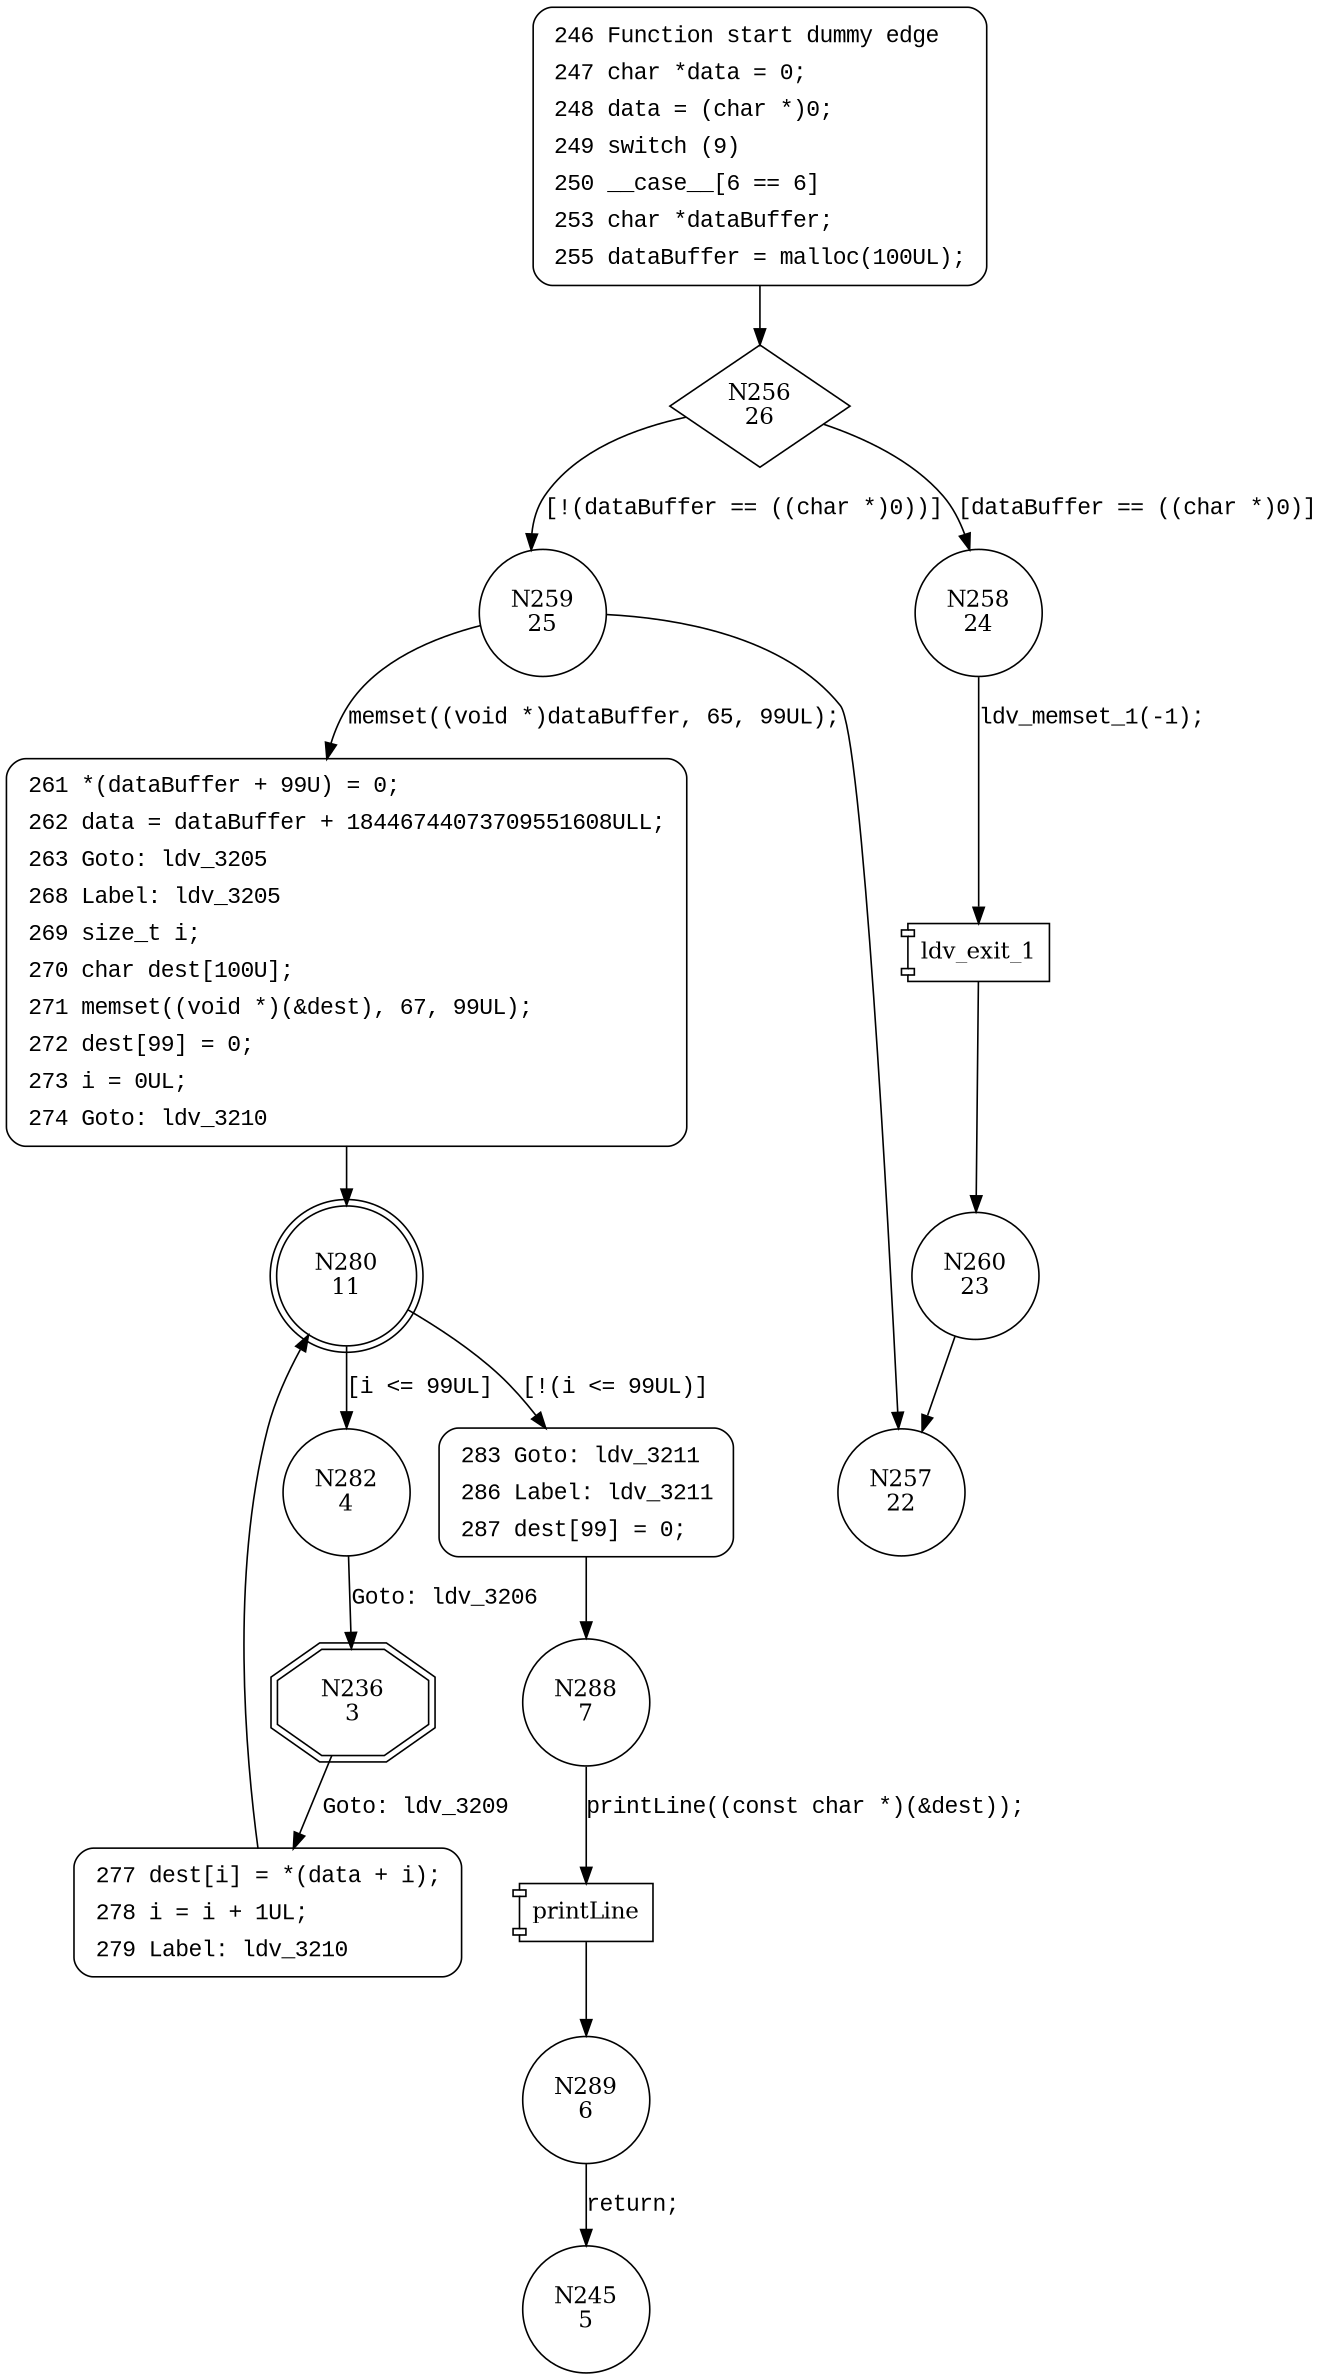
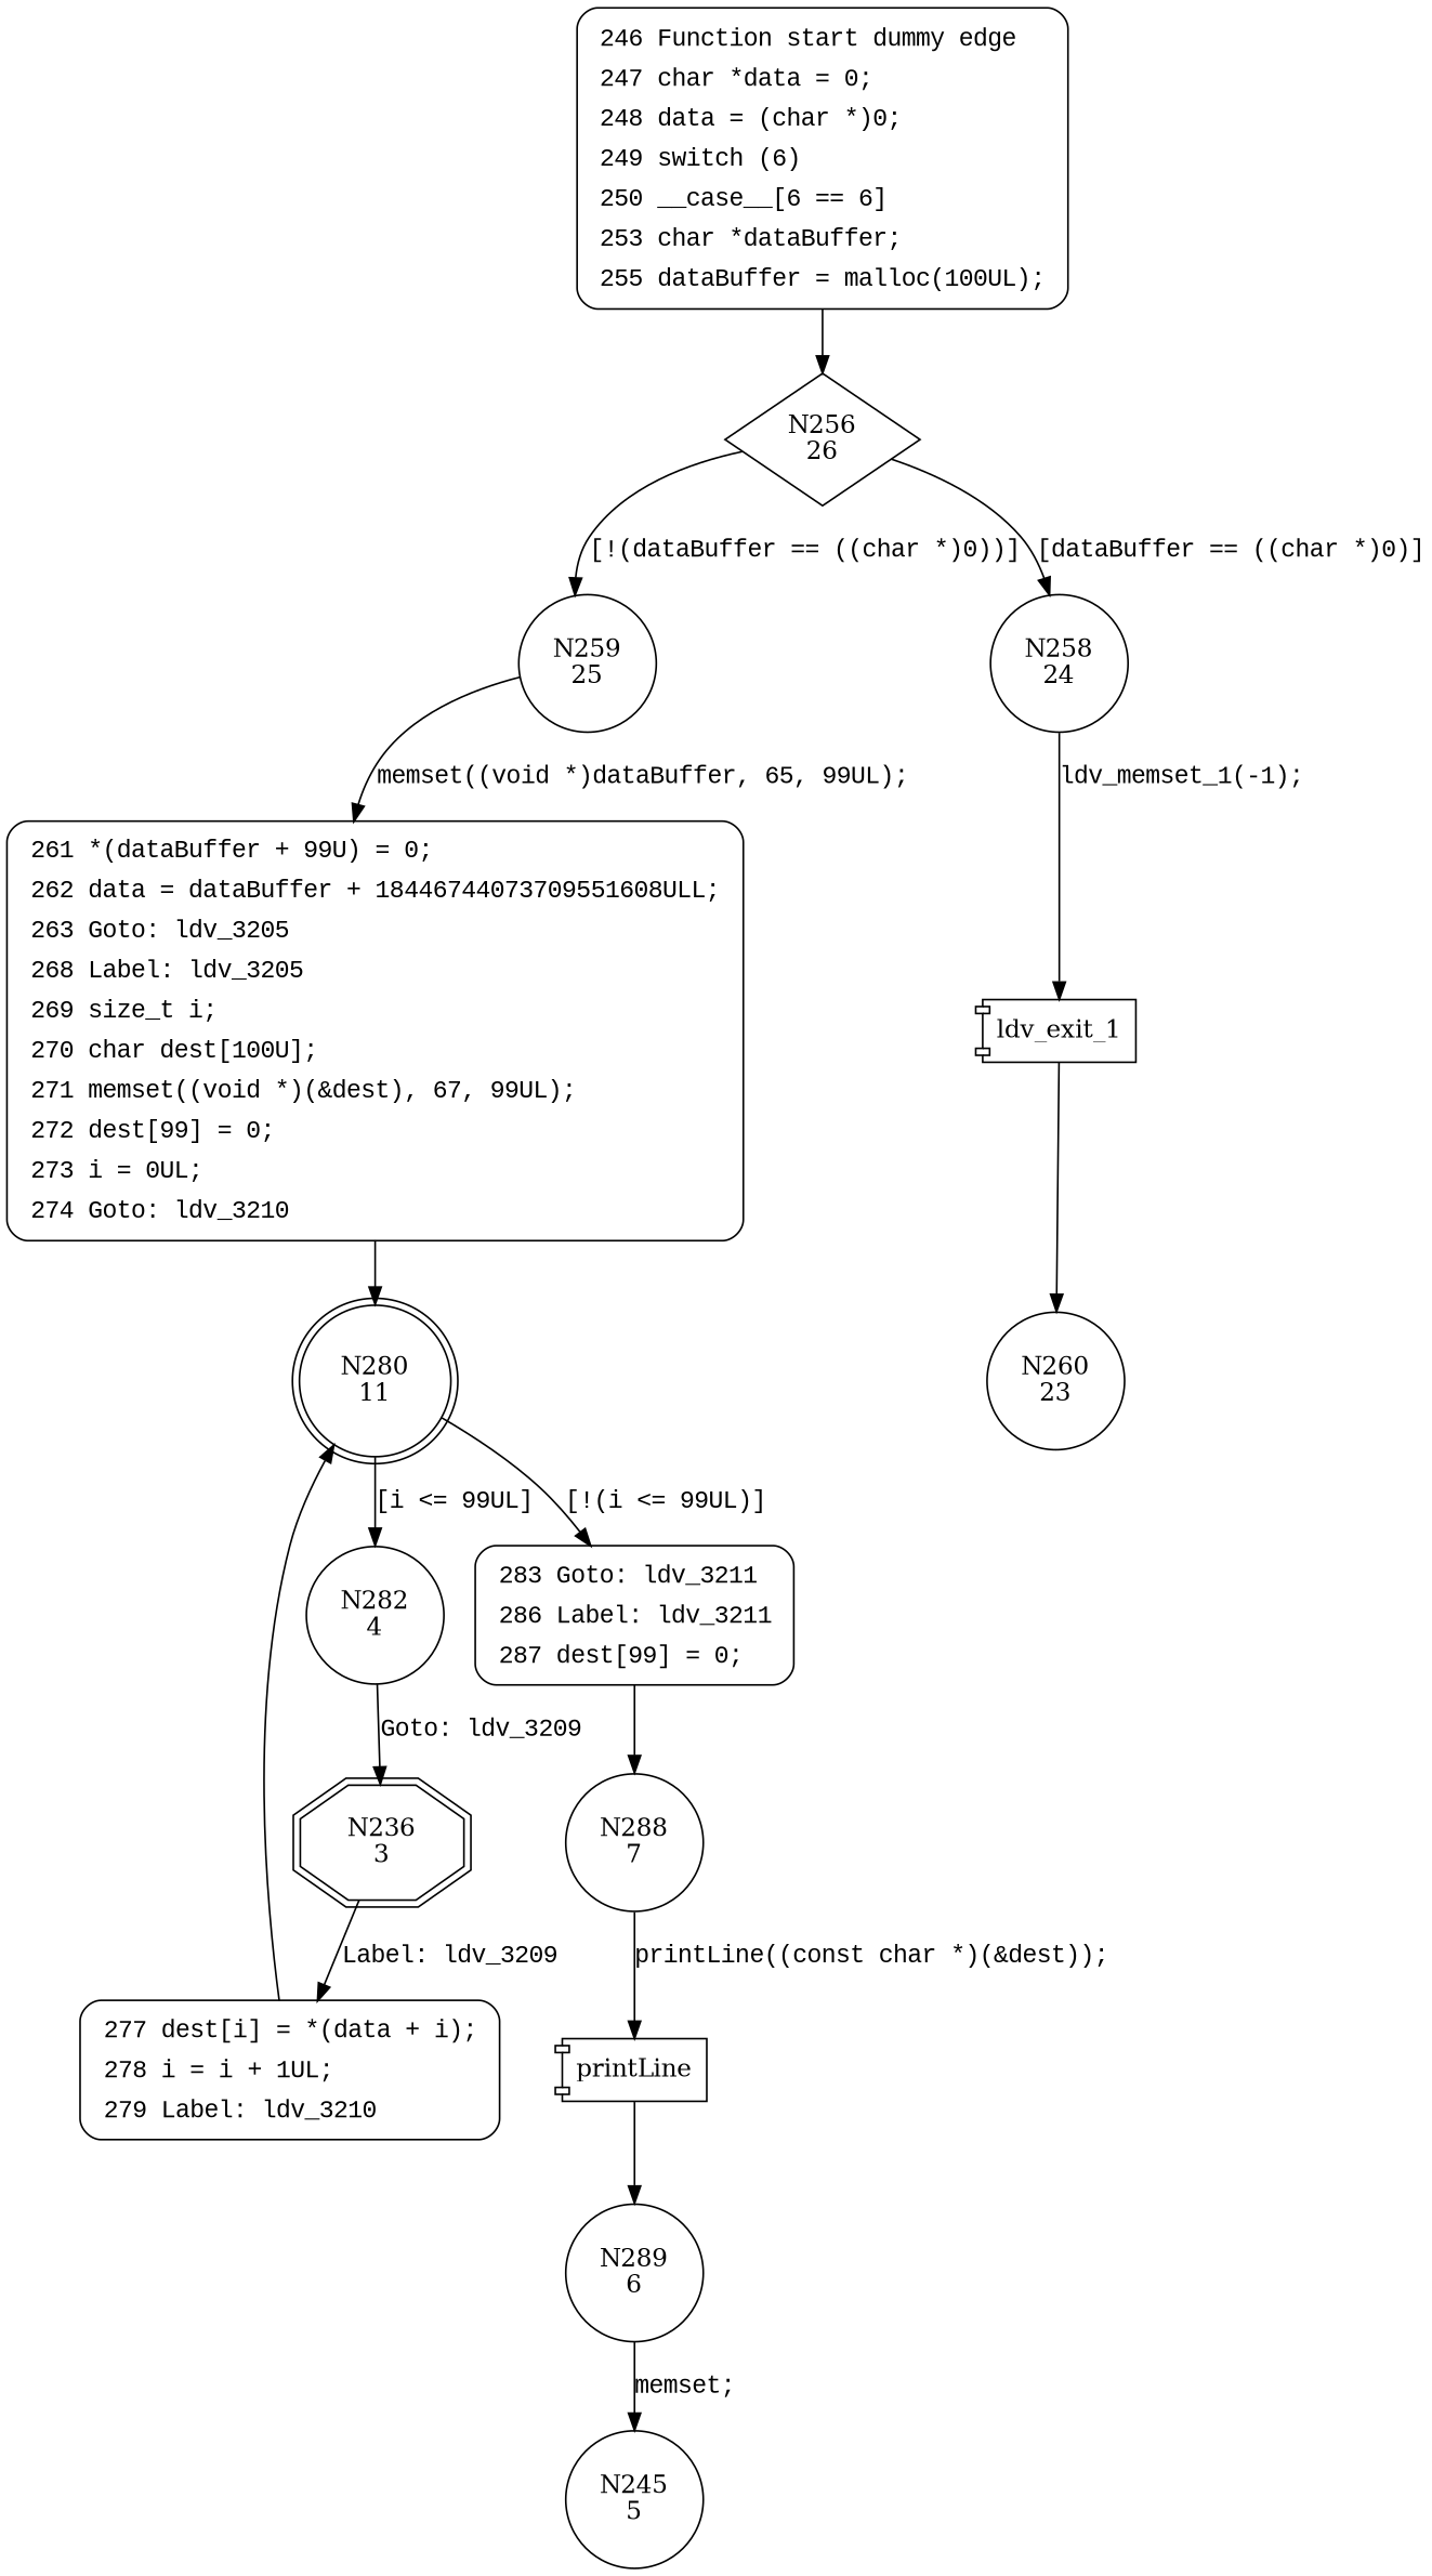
  digraph {
    node [shape=circle]
    edge [fontname="Courier New"]
    n1 [label="N256\n26" shape=diamond]
    n2 [label="N258\n24"]
    n3 [label="N259\n25"]
    n4 [label=ldv_exit_1 shape=component]
-   n5 [label="N257\n22"]
    n6 [fillcolor=white fontname="Courier New" label=<<table border="0" cellborder="0" cellpadding="3" bgcolor="white"><tr><td align="right">261</td><td align="left">*(dataBuffer + 99U) = 0;</td></tr><tr><td align="right">262</td><td align="left">data = dataBuffer + 18446744073709551608ULL;</td></tr><tr><td align="right">263</td><td align="left">Goto: ldv_3205</td></tr><tr><td align="right">268</td><td align="left">Label: ldv_3205</td></tr><tr><td align="right">269</td><td align="left">size_t i;</td></tr><tr><td align="right">270</td><td align="left">char dest[100U];</td></tr><tr><td align="right">271</td><td align="left">memset((void *)(&amp;dest), 67, 99UL);</td></tr><tr><td align="right">272</td><td align="left">dest[99] = 0;</td></tr><tr><td align="right">273</td><td align="left">i = 0UL;</td></tr><tr><td align="right">274</td><td align="left">Goto: ldv_3210</td></tr></table>> penwidth=1 shape=Mrecord style="filled,bold"]
    n7 [label="N260\n23"]
    n8 [label="N280\n11" shape=doublecircle]
    n9 [label="N282\n4"]
    n10 [fillcolor=white fontname="Courier New" label=<<table border="0" cellborder="0" cellpadding="3" bgcolor="white"><tr><td align="right">283</td><td align="left">Goto: ldv_3211</td></tr><tr><td align="right">286</td><td align="left">Label: ldv_3211</td></tr><tr><td align="right">287</td><td align="left">dest[99] = 0;</td></tr></table>> penwidth=1 shape=Mrecord style="filled,bold"]
    n11 [label="N236\n3" shape=doubleoctagon]
    n12 [label="N288\n7"]
    n13 [fillcolor=white fontname="Courier New" label=<<table border="0" cellborder="0" cellpadding="3" bgcolor="white"><tr><td align="right">277</td><td align="left">dest[i] = *(data + i);</td></tr><tr><td align="right">278</td><td align="left">i = i + 1UL;</td></tr><tr><td align="right">279</td><td align="left">Label: ldv_3210</td></tr></table>> penwidth=1 shape=Mrecord style="filled,bold"]
    n14 [label=printLine shape=component]
    n15 [label="N289\n6"]
    n16 [label="N245\n5"]
-   n17 [fillcolor=white fontname="Courier New" label=<<table border="0" cellborder="0" cellpadding="3" bgcolor="white"><tr><td align="right">246</td><td align="left">Function start dummy edge</td></tr><tr><td align="right">247</td><td align="left">char *data = 0;</td></tr><tr><td align="right">248</td><td align="left">data = (char *)0;</td></tr><tr><td align="right">249</td><td align="left">switch (9)</td></tr><tr><td align="right">250</td><td align="left">__case__[6 == 6]</td></tr><tr><td align="right">253</td><td align="left">char *dataBuffer;</td></tr><tr><td align="right">255</td><td align="left">dataBuffer = malloc(100UL);</td></tr></table>> penwidth=1 shape=Mrecord style="filled,bold"]
+   n17 [fillcolor=white fontname="Courier New" label=<<table border="0" cellborder="0" cellpadding="3" bgcolor="white"><tr><td align="right">246</td><td align="left">Function start dummy edge</td></tr><tr><td align="right">247</td><td align="left">char *data = 0;</td></tr><tr><td align="right">248</td><td align="left">data = (char *)0;</td></tr><tr><td align="right">249</td><td align="left">switch (6)</td></tr><tr><td align="right">250</td><td align="left">__case__[6 == 6]</td></tr><tr><td align="right">253</td><td align="left">char *dataBuffer;</td></tr><tr><td align="right">255</td><td align="left">dataBuffer = malloc(100UL);</td></tr></table>> penwidth=1 shape=Mrecord style="filled,bold"]
    n1 -> n2 [label="[dataBuffer == ((char *)0)]"]
    n1 -> n3 [label="[!(dataBuffer == ((char *)0))]"]
    n2 -> n4 [label="ldv_memset_1(-1);"]
-   n3 -> n5
    n3 -> n6 [label="memset((void *)dataBuffer, 65, 99UL);"]
    n4 -> n7
    n6 -> n8 [fontname=""]
-   n7 -> n5
    n8 -> n9 [label="[i <= 99UL]"]
    n8 -> n10 [label="[!(i <= 99UL)]"]
-   n9 -> n11 [label="Goto: ldv_3206"]
+   n9 -> n11 [label="Goto: ldv_3209"]
    n10 -> n12 [fontname=""]
-   n11 -> n13 [label="Goto: ldv_3209"]
+   n11 -> n13 [label="Label: ldv_3209"]
    n12 -> n14 [label="printLine((const char *)(&dest));"]
    n13 -> n8 [fontname=""]
    n14 -> n15
-   n15 -> n16 [label="return;"]
+   n15 -> n16 [label="memset;"]
    n17 -> n1 [fontname=""]
  }
